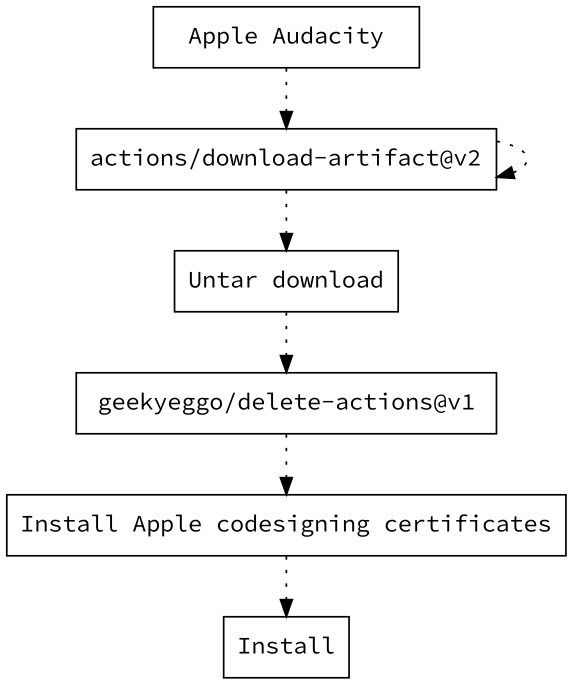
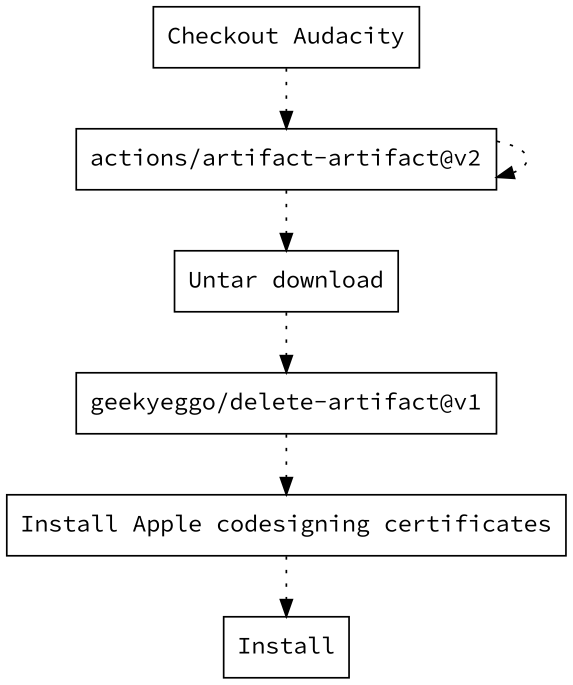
  digraph {
    fontname="Source Code Pro"
    node [fontname="Source Code Pro" shape=rect]
    edge [fontname="Source Code Pro" style=dotted]
-   "Checkout Audacity" [label="Apple Audacity"]
-   "actions/download-artifact@v2"
+   "Checkout Audacity"
+   "actions/download-artifact@v2" [label="actions/artifact-artifact@v2"]
    n3 [label="Untar download"]
-   "geekyeggo/delete-artifact@v1" [label="geekyeggo/delete-actions@v1"]
+   "geekyeggo/delete-artifact@v1"
    "Install Apple codesigning certificates"
    n6 [label=Install]
    "Checkout Audacity" -> "actions/download-artifact@v2"
    "actions/download-artifact@v2" -> "actions/download-artifact@v2"
    "actions/download-artifact@v2" -> n3
    n3 -> "geekyeggo/delete-artifact@v1"
    "geekyeggo/delete-artifact@v1" -> "Install Apple codesigning certificates"
    "Install Apple codesigning certificates" -> n6
  }
